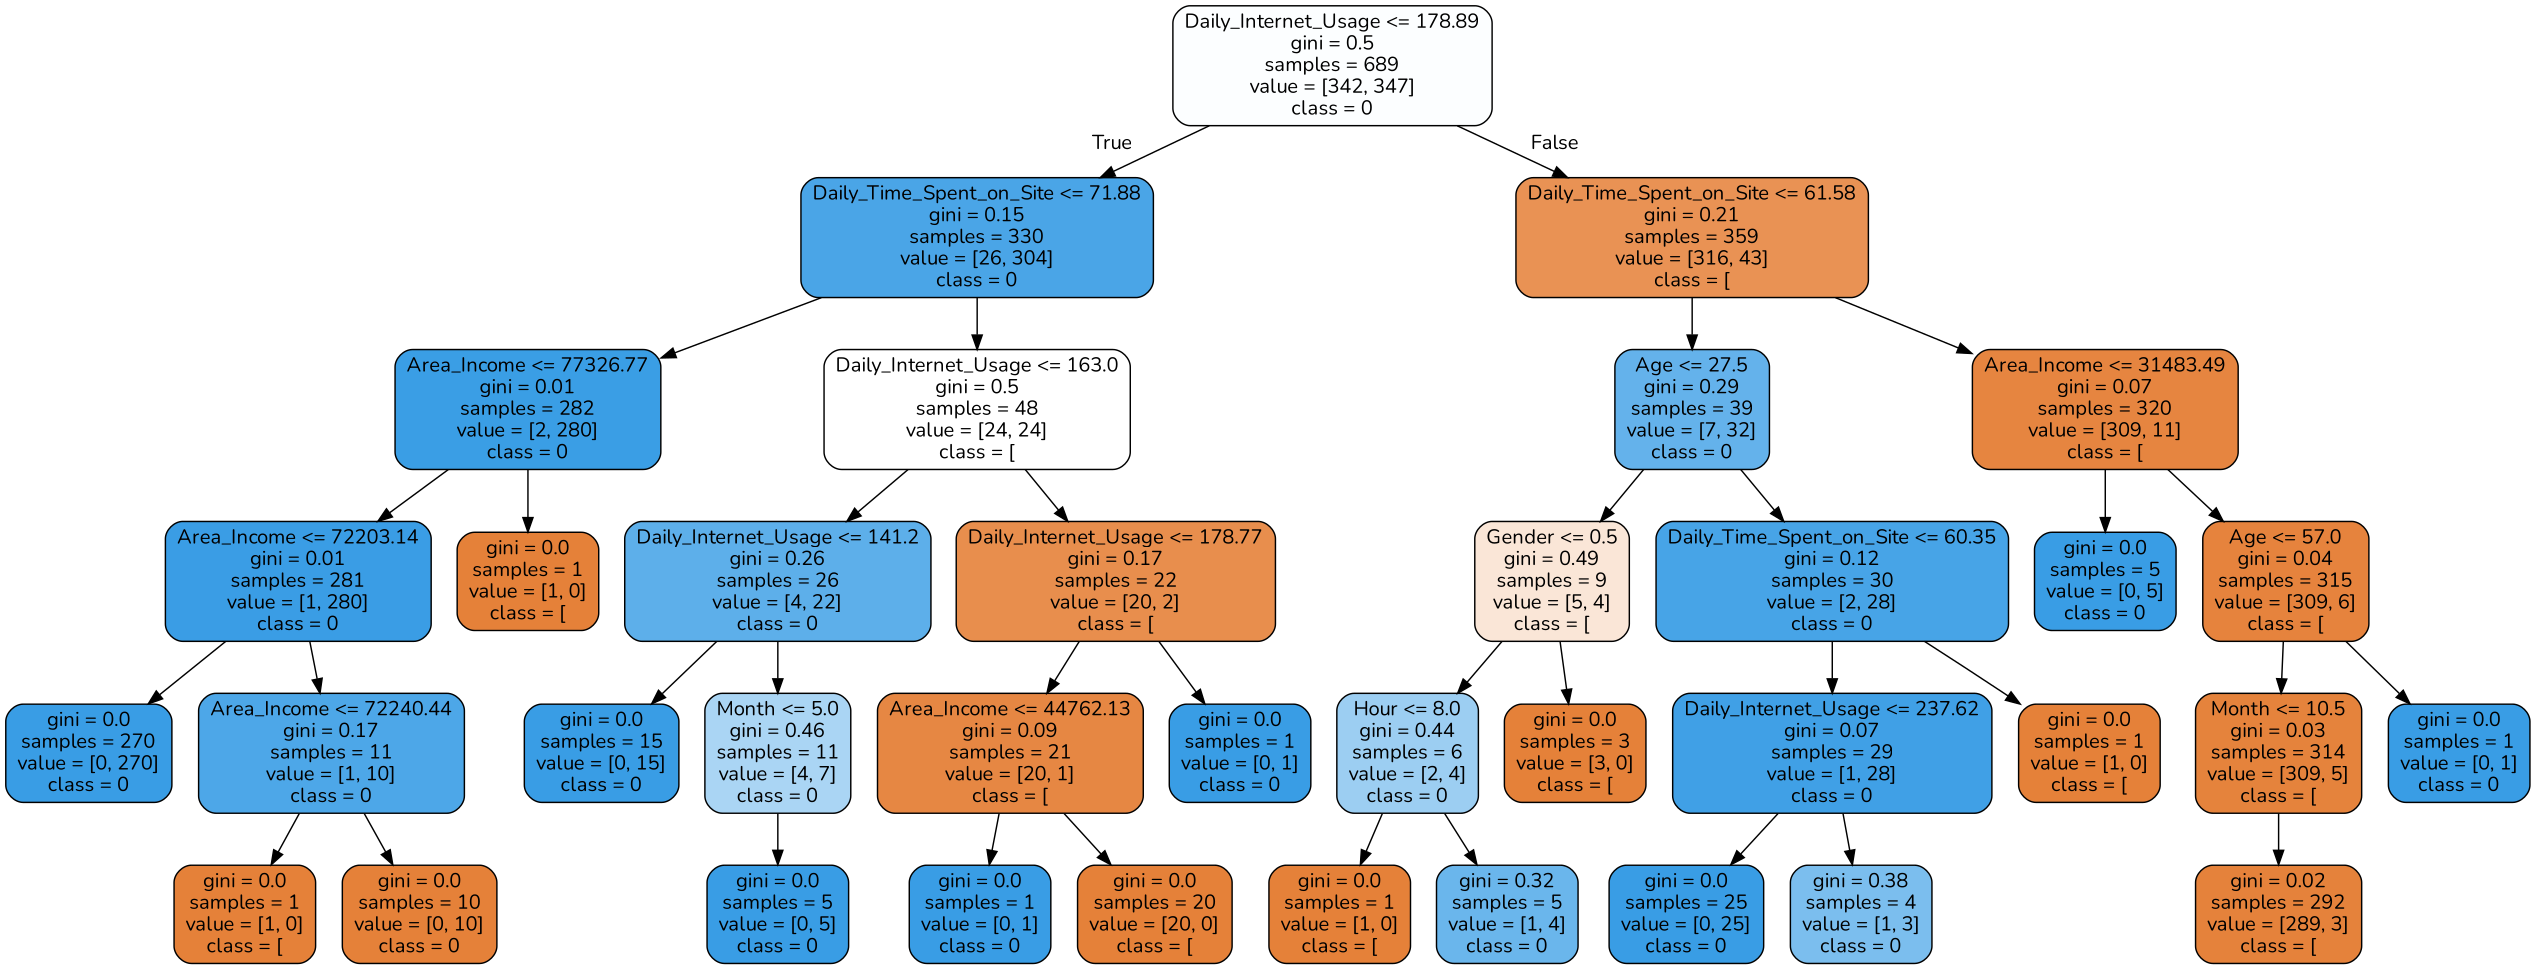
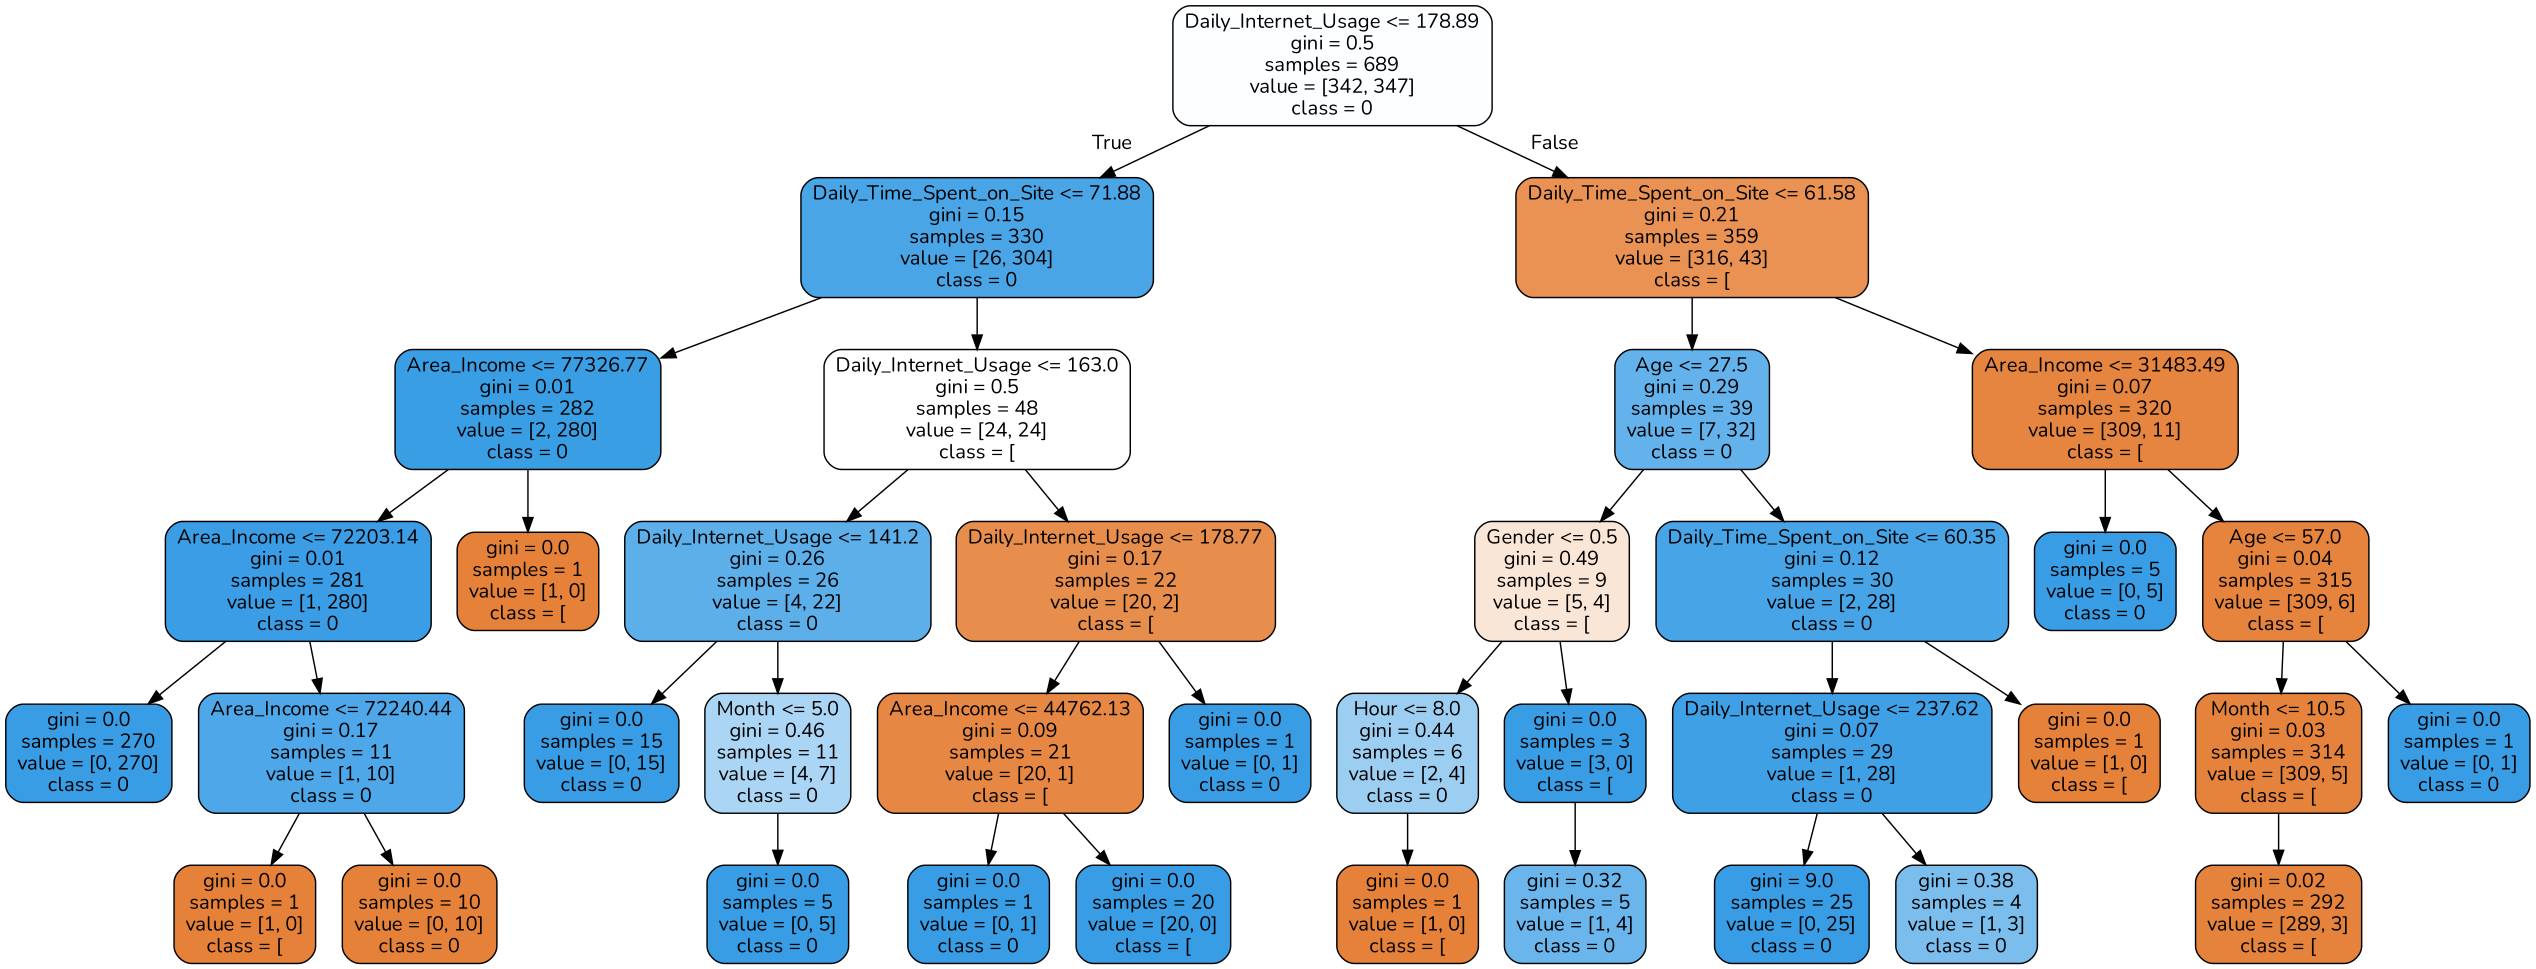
  digraph {
    fontname=Nunito
    node [color=black fillcolor="#399de5" fontname=Nunito shape=box style="filled, rounded"]
    edge [fontname=Nunito]
    n1 [fillcolor="#fcfeff" label="Daily_Internet_Usage <= 178.89\ngini = 0.5\nsamples = 689\nvalue = [342, 347]\nclass = 0"]
    n2 [fillcolor="#4aa5e7" label="Daily_Time_Spent_on_Site <= 71.88\ngini = 0.15\nsamples = 330\nvalue = [26, 304]\nclass = 0"]
    n3 [fillcolor="#e99254" label="Daily_Time_Spent_on_Site <= 61.58\ngini = 0.21\nsamples = 359\nvalue = [316, 43]\nclass = ["]
    n4 [fillcolor="#3a9ee5" label="Area_Income <= 77326.77\ngini = 0.01\nsamples = 282\nvalue = [2, 280]\nclass = 0"]
    n5 [fillcolor="#ffffff" label="Daily_Internet_Usage <= 163.0\ngini = 0.5\nsamples = 48\nvalue = [24, 24]\nclass = ["]
    n6 [fillcolor="#64b2eb" label="Age <= 27.5\ngini = 0.29\nsamples = 39\nvalue = [7, 32]\nclass = 0"]
    n7 [fillcolor="#e68540" label="Area_Income <= 31483.49\ngini = 0.07\nsamples = 320\nvalue = [309, 11]\nclass = ["]
    n8 [fillcolor="#3a9de5" label="Area_Income <= 72203.14\ngini = 0.01\nsamples = 281\nvalue = [1, 280]\nclass = 0"]
    n9 [fillcolor="#e58139" label="gini = 0.0\nsamples = 1\nvalue = [1, 0]\nclass = ["]
    n10 [fillcolor="#5dafea" label="Daily_Internet_Usage <= 141.2\ngini = 0.26\nsamples = 26\nvalue = [4, 22]\nclass = 0"]
    n11 [fillcolor="#e88e4d" label="Daily_Internet_Usage <= 178.77\ngini = 0.17\nsamples = 22\nvalue = [20, 2]\nclass = ["]
    n12 [label="gini = 0.0\nsamples = 270\nvalue = [0, 270]\nclass = 0"]
    n13 [fillcolor="#4da7e8" label="Area_Income <= 72240.44\ngini = 0.17\nsamples = 11\nvalue = [1, 10]\nclass = 0"]
    n14 [fillcolor="#e58139" label="gini = 0.0\nsamples = 1\nvalue = [1, 0]\nclass = ["]
    n15 [fillcolor="#e58139" label="gini = 0.0\nsamples = 10\nvalue = [0, 10]\nclass = 0"]
    n16 [label="gini = 0.0\nsamples = 15\nvalue = [0, 15]\nclass = 0"]
    n17 [fillcolor="#aad5f4" label="Month <= 5.0\ngini = 0.46\nsamples = 11\nvalue = [4, 7]\nclass = 0"]
    n18 [fillcolor="#e68743" label="Area_Income <= 44762.13\ngini = 0.09\nsamples = 21\nvalue = [20, 1]\nclass = ["]
    n19 [label="gini = 0.0\nsamples = 1\nvalue = [0, 1]\nclass = 0"]
    n20 [label="gini = 0.0\nsamples = 5\nvalue = [0, 5]\nclass = 0"]
    n21 [label="gini = 0.0\nsamples = 1\nvalue = [0, 1]\nclass = 0"]
-   n22 [fillcolor="#e58139" label="gini = 0.0\nsamples = 20\nvalue = [20, 0]\nclass = ["]
+   n22 [label="gini = 0.0\nsamples = 20\nvalue = [20, 0]\nclass = ["]
    n23 [fillcolor="#fae6d7" label="Gender <= 0.5\ngini = 0.49\nsamples = 9\nvalue = [5, 4]\nclass = ["]
    n24 [fillcolor="#47a4e7" label="Daily_Time_Spent_on_Site <= 60.35\ngini = 0.12\nsamples = 30\nvalue = [2, 28]\nclass = 0"]
    n25 [label="gini = 0.0\nsamples = 5\nvalue = [0, 5]\nclass = 0"]
    n26 [fillcolor="#e6833d" label="Age <= 57.0\ngini = 0.04\nsamples = 315\nvalue = [309, 6]\nclass = ["]
    n27 [fillcolor="#9ccef2" label="Hour <= 8.0\ngini = 0.44\nsamples = 6\nvalue = [2, 4]\nclass = 0"]
-   n28 [fillcolor="#e58139" label="gini = 0.0\nsamples = 3\nvalue = [3, 0]\nclass = ["]
+   n28 [label="gini = 0.0\nsamples = 3\nvalue = [3, 0]\nclass = ["]
    n29 [fillcolor="#40a0e6" label="Daily_Internet_Usage <= 237.62\ngini = 0.07\nsamples = 29\nvalue = [1, 28]\nclass = 0"]
    n30 [fillcolor="#e58139" label="gini = 0.0\nsamples = 1\nvalue = [1, 0]\nclass = ["]
    n31 [fillcolor="#e58139" label="gini = 0.0\nsamples = 1\nvalue = [1, 0]\nclass = ["]
    n32 [fillcolor="#6ab6ec" label="gini = 0.32\nsamples = 5\nvalue = [1, 4]\nclass = 0"]
-   n33 [label="gini = 0.0\nsamples = 25\nvalue = [0, 25]\nclass = 0"]
+   n33 [label="gini = 9.0\nsamples = 25\nvalue = [0, 25]\nclass = 0"]
    n34 [fillcolor="#7bbeee" label="gini = 0.38\nsamples = 4\nvalue = [1, 3]\nclass = 0"]
    n35 [fillcolor="#e5833c" label="Month <= 10.5\ngini = 0.03\nsamples = 314\nvalue = [309, 5]\nclass = ["]
    n36 [label="gini = 0.0\nsamples = 1\nvalue = [0, 1]\nclass = 0"]
    n37 [fillcolor="#e5823b" label="gini = 0.02\nsamples = 292\nvalue = [289, 3]\nclass = ["]
    n1 -> n2 [headlabel=True labelangle=45 labeldistance=2.5]
    n1 -> n3 [headlabel=False labelangle=-45 labeldistance=2.5]
    n2 -> n4
    n2 -> n5
    n3 -> n6
    n3 -> n7
    n4 -> n8
    n4 -> n9
    n5 -> n10
    n5 -> n11
    n6 -> n23
    n6 -> n24
    n7 -> n25
    n7 -> n26
    n8 -> n12
    n8 -> n13
    n10 -> n16
    n10 -> n17
    n11 -> n18
    n11 -> n19
    n13 -> n14
    n13 -> n15
    n17 -> n20
    n18 -> n21
    n18 -> n22
    n23 -> n27
    n23 -> n28
    n24 -> n29
    n24 -> n30
    n26 -> n35
    n26 -> n36
    n27 -> n31
-   n27 -> n32
+   n28 -> n32
    n29 -> n33
    n29 -> n34
    n35 -> n37
  }
